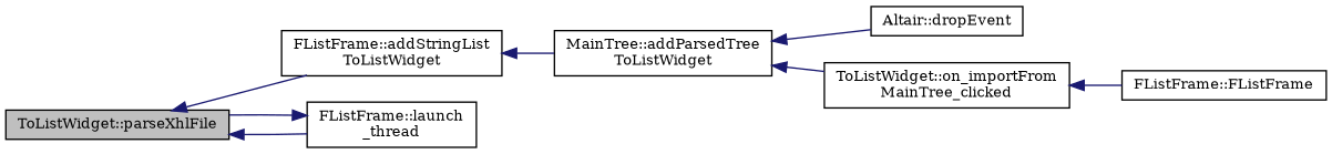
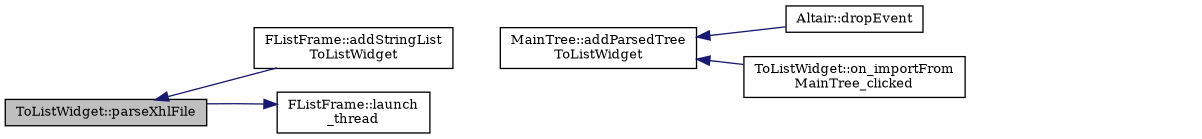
  digraph {
    fontname="DejaVu Serif"
    rankdir=LR
    node [color=black fillcolor=white fontname="DejaVu Serif" fontsize=10 shape=record style=filled]
    edge [color=midnightblue dir=back fontname="DejaVu Serif" fontsize=10 labelfontname=Helvetica labelfontsize=10 style=solid]
    n1 [fillcolor=grey75 fontcolor=black height=0.2 label="ToListWidget::parseXhlFile" width=0.4]
    n2 [height=0.2 label="FListFrame::addStringList\lToListWidget" width=0.4]
    n3 [height=0.2 label="FListFrame::launch\l_thread" width=0.4]
    n4 [height=0.2 label="MainTree::addParsedTree\lToListWidget" width=0.4]
    n5 [height=0.2 label="Altair::dropEvent" width=0.4]
    n6 [height=0.2 label="ToListWidget::on_importFrom\lMainTree_clicked" width=0.4]
-   n7 [height=0.2 label="FListFrame::FListFrame" width=0.4]
    n1 -> n2
-   n1 -> n3
-   n2 -> n4
    n3 -> n1
    n4 -> n5
    n4 -> n6
-   n6 -> n7
  }
